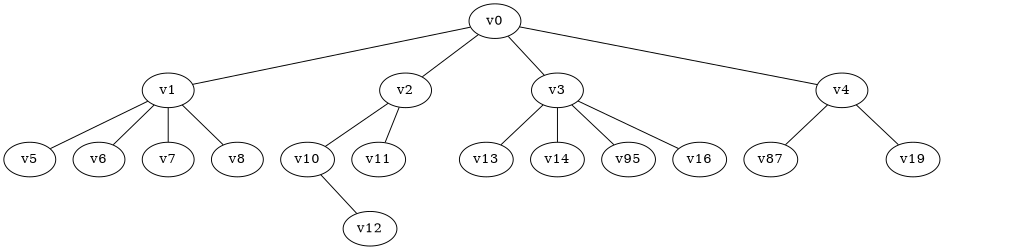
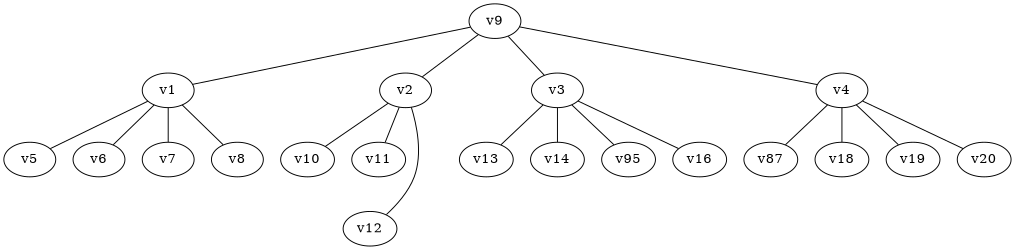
  graph {
-   v0
+   v0 [label=v9]
    v1
    v2
    v3
    v4
    v5
    v6
    v7
    v8
    v10
    v11
    v12
    v13
    v14
    n15 [label=v95]
    v16
    n17 [label=v87]
+   v18
    v19
+   v20
    v0 -- v1
    v0 -- v2
    v0 -- v3
    v0 -- v4
    v1 -- v5
    v1 -- v6
    v1 -- v7
    v1 -- v8
    v2 -- v10
    v2 -- v11
-   v10 -- v12
+   v2 -- v12
    v3 -- v13
    v3 -- v14
    v3 -- n15
    v3 -- v16
    v4 -- n17
+   v4 -- v18
    v4 -- v19
+   v4 -- v20
  }
